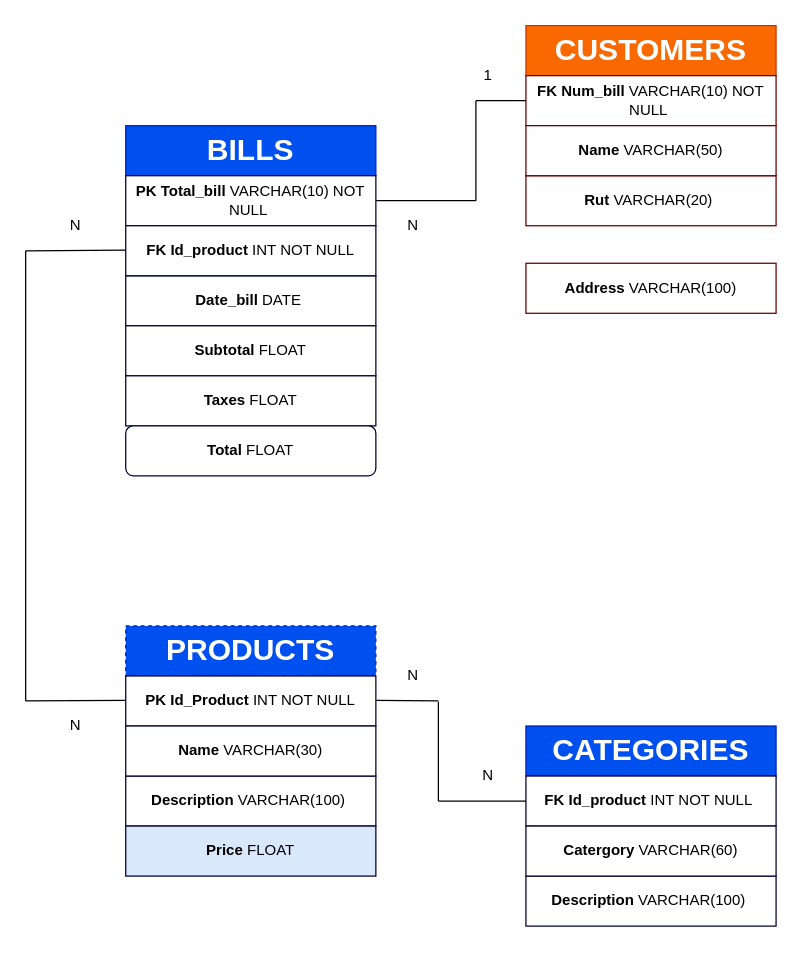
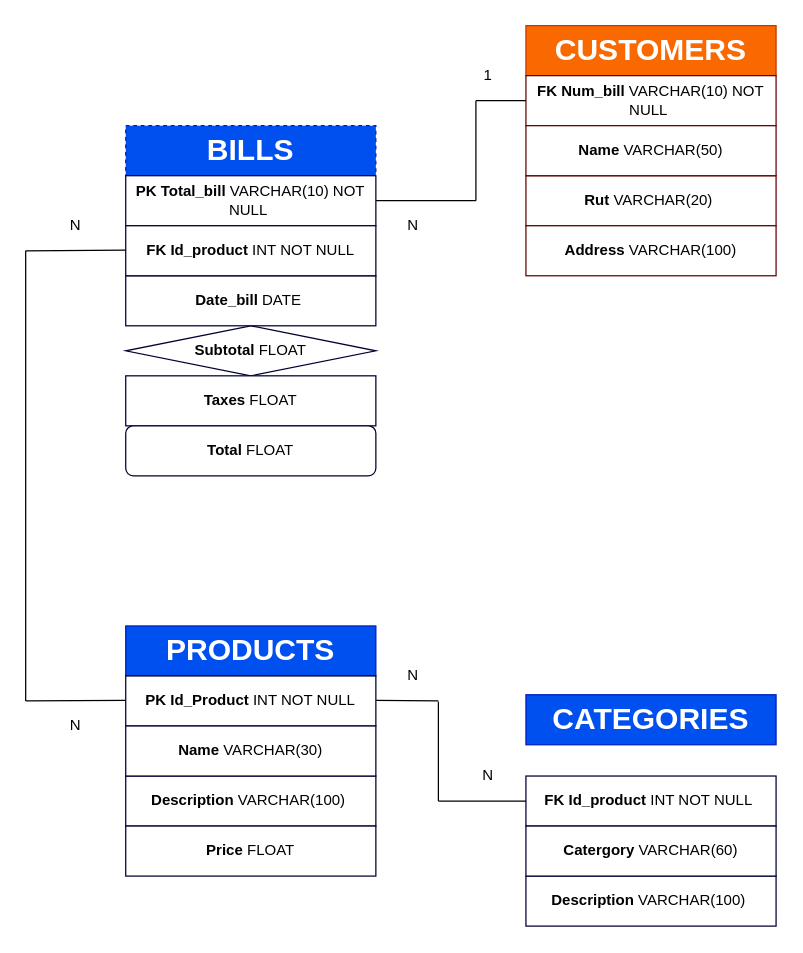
  <mxCell id="0" />
  <mxCell id="1" parent="0" />
- <mxCell id="2" value="&lt;b&gt;&lt;font style=&quot;font-size: 24px&quot;&gt;BILLS&lt;/font&gt;&lt;/b&gt;" style="whiteSpace=wrap;html=1;fillColor=#0050ef;strokeColor=#001DBC;fontColor=#ffffff;" vertex="1" parent="1"><mxGeometry x="100" y="100" width="200" height="40" as="geometry" /></mxCell>
+ <mxCell id="2" value="&lt;b&gt;&lt;font style=&quot;font-size: 24px&quot;&gt;BILLS&lt;/font&gt;&lt;/b&gt;" style="whiteSpace=wrap;html=1;fillColor=#0050ef;strokeColor=#001DBC;fontColor=#ffffff;dashed=1;" vertex="1" parent="1"><mxGeometry x="100" y="100" width="200" height="40" as="geometry" /></mxCell>
  <mxCell id="3" value="&lt;b&gt;PK Total_bill&amp;nbsp;&lt;/b&gt;VARCHAR(10) NOT NULL&amp;nbsp;" style="whiteSpace=wrap;html=1;strokeColor=#000033;" vertex="1" parent="1"><mxGeometry x="100" y="140" width="200" height="40" as="geometry" /></mxCell>
  <mxCell id="4" value="&lt;b&gt;Date_bill&lt;/b&gt; DATE&amp;nbsp;" style="whiteSpace=wrap;html=1;strokeColor=#000033;" vertex="1" parent="1"><mxGeometry x="100" y="220" width="200" height="40" as="geometry" /></mxCell>
- <mxCell id="5" value="&lt;b&gt;Subtotal &lt;/b&gt;FLOAT" style="whiteSpace=wrap;html=1;strokeColor=#000033;" vertex="1" parent="1"><mxGeometry x="100" y="260" width="200" height="40" as="geometry" /></mxCell>
+ <mxCell id="5" value="&lt;b&gt;Subtotal &lt;/b&gt;FLOAT" style="rhombus;whiteSpace=wrap;html=1;strokeColor=#000033;" vertex="1" parent="1"><mxGeometry x="100" y="260" width="200" height="40" as="geometry" /></mxCell>
  <mxCell id="6" value="&lt;b&gt;Taxes&lt;/b&gt; FLOAT" style="whiteSpace=wrap;html=1;strokeColor=#000033;" vertex="1" parent="1"><mxGeometry x="100" y="300" width="200" height="40" as="geometry" /></mxCell>
  <mxCell id="7" value="&lt;b&gt;Total&lt;/b&gt; FLOAT" style="whiteSpace=wrap;html=1;strokeColor=#000033;rounded=1;" vertex="1" parent="1"><mxGeometry x="100" y="340" width="200" height="40" as="geometry" /></mxCell>
  <mxCell id="8" value="&lt;b&gt;FK Id_product&lt;/b&gt; INT NOT NULL" style="whiteSpace=wrap;html=1;strokeColor=#000033;" vertex="1" parent="1"><mxGeometry x="100" y="180" width="200" height="40" as="geometry" /></mxCell>
  <mxCell id="9" value="&lt;b&gt;&lt;font style=&quot;font-size: 24px&quot;&gt;CUSTOMERS&lt;/font&gt;&lt;/b&gt;" style="whiteSpace=wrap;html=1;fillColor=#fa6800;strokeColor=#C73500;fontColor=#ffffff;" vertex="1" parent="1"><mxGeometry x="420" y="20" width="200" height="40" as="geometry" /></mxCell>
  <mxCell id="10" value="&lt;b&gt;FK Num_bill&amp;nbsp;&lt;/b&gt;VARCHAR(10) NOT NULL&amp;nbsp;" style="whiteSpace=wrap;html=1;strokeColor=#660000;" vertex="1" parent="1"><mxGeometry x="420" y="60" width="200" height="40" as="geometry" /></mxCell>
  <mxCell id="11" value="&lt;b&gt;Rut&lt;/b&gt; VARCHAR(20)&amp;nbsp;" style="whiteSpace=wrap;html=1;strokeColor=#660000;" vertex="1" parent="1"><mxGeometry x="420" y="140" width="200" height="40" as="geometry" /></mxCell>
- <mxCell id="12" value="&lt;b&gt;Address&amp;nbsp;&lt;/b&gt;VARCHAR(100)" style="whiteSpace=wrap;html=1;strokeColor=#660000;" vertex="1" parent="1"><mxGeometry x="420" y="210" width="200" height="40" as="geometry" /></mxCell>
+ <mxCell id="12" value="&lt;b&gt;Address&amp;nbsp;&lt;/b&gt;VARCHAR(100)" style="whiteSpace=wrap;html=1;strokeColor=#660000;" vertex="1" parent="1"><mxGeometry x="420" y="180" width="200" height="40" as="geometry" /></mxCell>
  <mxCell id="13" value="&lt;b&gt;Name&lt;/b&gt;&amp;nbsp;VARCHAR(50)" style="whiteSpace=wrap;html=1;strokeColor=#660000;" vertex="1" parent="1"><mxGeometry x="420" y="100" width="200" height="40" as="geometry" /></mxCell>
- <mxCell id="14" value="&lt;span style=&quot;font-size: 24px&quot;&gt;&lt;b&gt;PRODUCTS&lt;/b&gt;&lt;/span&gt;" style="whiteSpace=wrap;html=1;fillColor=#0050ef;strokeColor=#001DBC;fontColor=#ffffff;dashed=1;" vertex="1" parent="1"><mxGeometry x="100" y="500" width="200" height="40" as="geometry" /></mxCell>
+ <mxCell id="14" value="&lt;span style=&quot;font-size: 24px&quot;&gt;&lt;b&gt;PRODUCTS&lt;/b&gt;&lt;/span&gt;" style="whiteSpace=wrap;html=1;fillColor=#0050ef;strokeColor=#001DBC;fontColor=#ffffff;" vertex="1" parent="1"><mxGeometry x="100" y="500" width="200" height="40" as="geometry" /></mxCell>
  <mxCell id="15" value="&lt;b&gt;PK Id_Product&lt;/b&gt;&amp;nbsp;INT NOT NULL" style="whiteSpace=wrap;html=1;strokeColor=#000033;" vertex="1" parent="1"><mxGeometry x="100" y="540" width="200" height="40" as="geometry" /></mxCell>
  <mxCell id="16" value="&lt;b&gt;Description&lt;/b&gt;&amp;nbsp;VARCHAR(100)&amp;nbsp;" style="whiteSpace=wrap;html=1;strokeColor=#000033;" vertex="1" parent="1"><mxGeometry x="100" y="620" width="200" height="40" as="geometry" /></mxCell>
- <mxCell id="17" value="&lt;b&gt;Price&amp;nbsp;&lt;/b&gt;FLOAT" style="whiteSpace=wrap;html=1;strokeColor=#000033;fillColor=#dae8fc;" vertex="1" parent="1"><mxGeometry x="100" y="660" width="200" height="40" as="geometry" /></mxCell>
+ <mxCell id="17" value="&lt;b&gt;Price&amp;nbsp;&lt;/b&gt;FLOAT" style="whiteSpace=wrap;html=1;strokeColor=#000033;" vertex="1" parent="1"><mxGeometry x="100" y="660" width="200" height="40" as="geometry" /></mxCell>
  <mxCell id="18" value="&lt;b&gt;Name &lt;/b&gt;VARCHAR(30)" style="whiteSpace=wrap;html=1;strokeColor=#000033;" vertex="1" parent="1"><mxGeometry x="100" y="580" width="200" height="40" as="geometry" /></mxCell>
- <mxCell id="19" value="&lt;b&gt;&lt;font style=&quot;font-size: 24px&quot;&gt;CATEGORIES&lt;/font&gt;&lt;/b&gt;" style="whiteSpace=wrap;html=1;fillColor=#0050ef;strokeColor=#001DBC;fontColor=#ffffff;" vertex="1" parent="1"><mxGeometry x="420" y="580" width="200" height="40" as="geometry" /></mxCell>
+ <mxCell id="19" value="&lt;b&gt;&lt;font style=&quot;font-size: 24px&quot;&gt;CATEGORIES&lt;/font&gt;&lt;/b&gt;" style="whiteSpace=wrap;html=1;fillColor=#0050ef;strokeColor=#001DBC;fontColor=#ffffff;" vertex="1" parent="1"><mxGeometry x="420" y="555" width="200" height="40" as="geometry" /></mxCell>
  <mxCell id="20" value="&lt;b&gt;FK Id_product&amp;nbsp;&lt;/b&gt;INT NOT NULL&amp;nbsp;" style="whiteSpace=wrap;html=1;strokeColor=#000033;" vertex="1" parent="1"><mxGeometry x="420" y="620" width="200" height="40" as="geometry" /></mxCell>
  <mxCell id="21" value="&lt;b&gt;Description&lt;/b&gt;&amp;nbsp;VARCHAR(100)&amp;nbsp;" style="whiteSpace=wrap;html=1;strokeColor=#000033;" vertex="1" parent="1"><mxGeometry x="420" y="700" width="200" height="40" as="geometry" /></mxCell>
  <mxCell id="22" value="&lt;b&gt;Catergory&lt;/b&gt;&amp;nbsp;VARCHAR(60)" style="whiteSpace=wrap;html=1;strokeColor=#000033;" vertex="1" parent="1"><mxGeometry x="420" y="660" width="200" height="40" as="geometry" /></mxCell>
  <mxCell id="23" value="" style="endArrow=none;html=1;rounded=0;" edge="1" parent="1"><mxGeometry relative="1" as="geometry"><mxPoint x="20" y="200" as="sourcePoint" /><mxPoint x="100" y="199.5" as="targetPoint" /></mxGeometry></mxCell>
  <mxCell id="24" value="" style="endArrow=none;html=1;rounded=0;" edge="1" parent="1"><mxGeometry relative="1" as="geometry"><mxPoint x="20" y="560" as="sourcePoint" /><mxPoint x="100" y="559.5" as="targetPoint" /><Array as="points" /></mxGeometry></mxCell>
  <mxCell id="25" value="" style="endArrow=none;html=1;rounded=0;" edge="1" parent="1"><mxGeometry relative="1" as="geometry"><mxPoint x="20" y="200" as="sourcePoint" /><mxPoint x="20" y="560" as="targetPoint" /></mxGeometry></mxCell>
  <mxCell id="26" value="" style="endArrow=none;html=1;rounded=0;" edge="1" parent="1"><mxGeometry relative="1" as="geometry"><mxPoint x="300" y="559.5" as="sourcePoint" /><mxPoint x="350" y="560" as="targetPoint" /></mxGeometry></mxCell>
  <mxCell id="27" value="" style="endArrow=none;html=1;rounded=0;" edge="1" parent="1"><mxGeometry relative="1" as="geometry"><mxPoint x="350" y="640" as="sourcePoint" /><mxPoint x="350" y="560.5" as="targetPoint" /></mxGeometry></mxCell>
  <mxCell id="28" value="" style="endArrow=none;html=1;rounded=0;" edge="1" parent="1"><mxGeometry relative="1" as="geometry"><mxPoint x="350" y="640" as="sourcePoint" /><mxPoint x="420" y="640" as="targetPoint" /></mxGeometry></mxCell>
  <mxCell id="29" value="" style="endArrow=none;html=1;rounded=0;exitX=1;exitY=0.5;exitDx=0;exitDy=0;" edge="1" parent="1" source="3"><mxGeometry relative="1" as="geometry"><mxPoint x="340" y="310" as="sourcePoint" /><mxPoint x="380" y="160" as="targetPoint" /></mxGeometry></mxCell>
  <mxCell id="30" value="" style="endArrow=none;html=1;rounded=0;" edge="1" parent="1"><mxGeometry relative="1" as="geometry"><mxPoint x="380" y="160" as="sourcePoint" /><mxPoint x="380" y="80" as="targetPoint" /></mxGeometry></mxCell>
  <mxCell id="31" value="" style="endArrow=none;html=1;rounded=0;entryX=0;entryY=0.5;entryDx=0;entryDy=0;" edge="1" parent="1" target="10"><mxGeometry relative="1" as="geometry"><mxPoint x="380" y="80" as="sourcePoint" /><mxPoint x="400" y="180" as="targetPoint" /></mxGeometry></mxCell>
  <mxCell id="32" value="N" style="text;html=1;strokeColor=none;fillColor=none;align=center;verticalAlign=middle;whiteSpace=wrap;rounded=0;" vertex="1" parent="1"><mxGeometry x="40" y="170" width="40" height="20" as="geometry" /></mxCell>
  <mxCell id="33" value="N" style="text;html=1;strokeColor=none;fillColor=none;align=center;verticalAlign=middle;whiteSpace=wrap;rounded=0;" vertex="1" parent="1"><mxGeometry x="40" y="570" width="40" height="20" as="geometry" /></mxCell>
  <mxCell id="34" value="N" style="text;html=1;strokeColor=none;fillColor=none;align=center;verticalAlign=middle;whiteSpace=wrap;rounded=0;" vertex="1" parent="1"><mxGeometry x="370" y="610" width="40" height="20" as="geometry" /></mxCell>
  <mxCell id="35" value="N" style="text;html=1;strokeColor=none;fillColor=none;align=center;verticalAlign=middle;whiteSpace=wrap;rounded=0;" vertex="1" parent="1"><mxGeometry x="310" y="530" width="40" height="20" as="geometry" /></mxCell>
  <mxCell id="36" value="N" style="text;html=1;strokeColor=none;fillColor=none;align=center;verticalAlign=middle;whiteSpace=wrap;rounded=0;" vertex="1" parent="1"><mxGeometry x="310" y="170" width="40" height="20" as="geometry" /></mxCell>
  <mxCell id="37" value="1" style="text;html=1;strokeColor=none;fillColor=none;align=center;verticalAlign=middle;whiteSpace=wrap;rounded=0;" vertex="1" parent="1"><mxGeometry x="370" y="50" width="40" height="20" as="geometry" /></mxCell>
